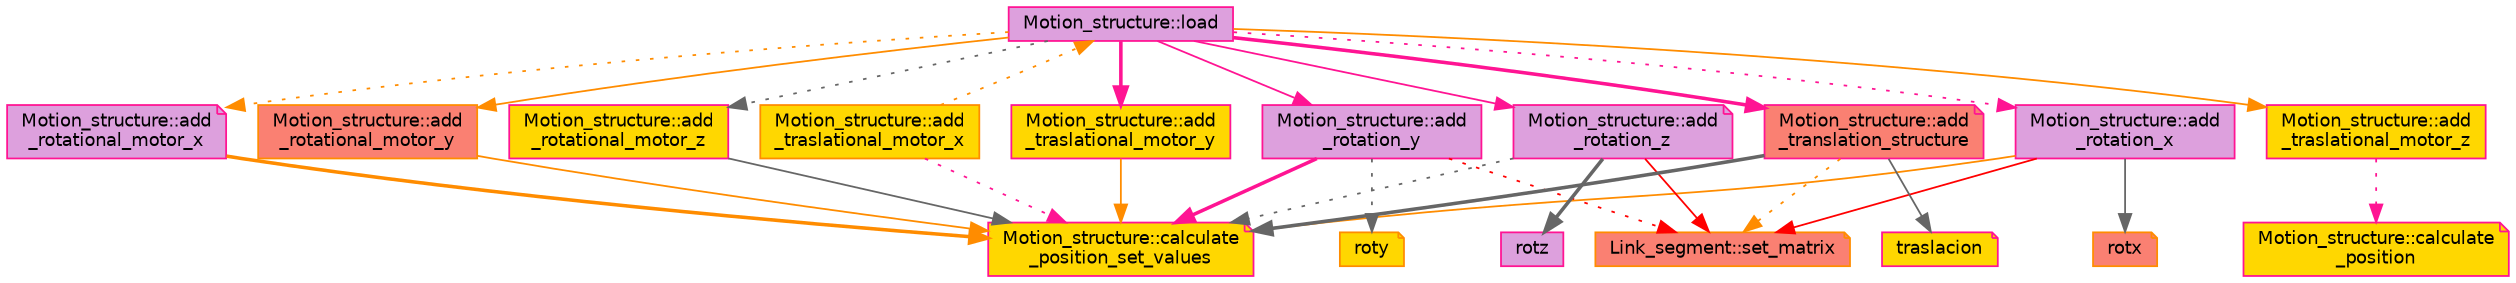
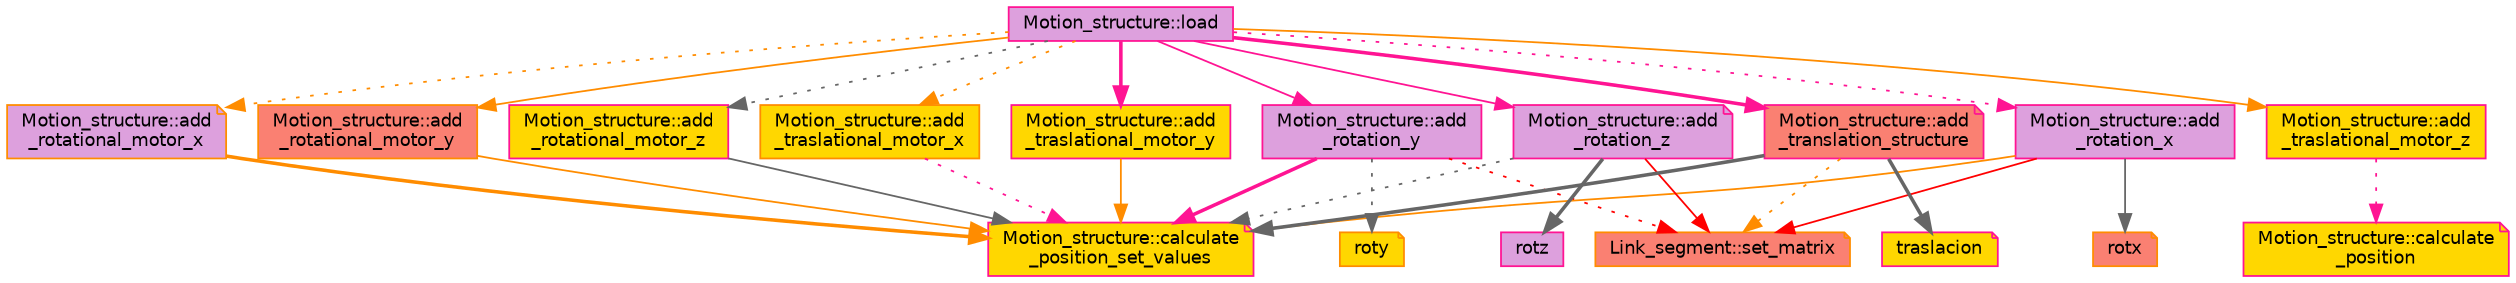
  digraph {
    rankdir=TB
    node [color=deeppink fillcolor=gold fontname=Helvetica fontsize=10 shape=box style=filled]
    edge [color=darkorange fontname=Helvetica fontsize=10 labelfontname=Helvetica labelfontsize=10 style=solid]
    n1 [fillcolor=plum fontcolor=black height=0.2 label="Motion_structure::load" width=0.4]
-   n2 [fillcolor=plum height=0.2 label="Motion_structure::add\l_rotational_motor_x" shape=note width=0.4]
+   n2 [color=darkorange fillcolor=plum height=0.2 label="Motion_structure::add\l_rotational_motor_x" shape=note width=0.4]
    n3 [color=darkorange fillcolor=salmon height=0.2 label="Motion_structure::add\l_rotational_motor_y" width=0.4]
    n4 [height=0.2 label="Motion_structure::add\l_rotational_motor_z" width=0.4]
    n5 [color=darkorange height=0.2 label="Motion_structure::add\l_traslational_motor_x" width=0.4]
    n6 [height=0.2 label="Motion_structure::add\l_traslational_motor_y" width=0.4]
    n7 [height=0.2 label="Motion_structure::add\l_traslational_motor_z" width=0.4]
    n8 [fillcolor=plum height=0.2 label="Motion_structure::add\l_rotation_x" width=0.4]
    n9 [fillcolor=plum height=0.2 label="Motion_structure::add\l_rotation_y" width=0.4]
    n10 [fillcolor=plum height=0.2 label="Motion_structure::add\l_rotation_z" shape=note width=0.4]
    n11 [fillcolor=salmon height=0.2 label="Motion_structure::add\l_translation_structure" shape=note width=0.4]
    n12 [height=0.2 label="Motion_structure::calculate\l_position_set_values" shape=note width=0.4]
    n13 [height=0.2 label="Motion_structure::calculate\l_position" shape=note width=0.4]
    n14 [color=darkorange fillcolor=salmon height=0.2 label="Link_segment::set_matrix" shape=note width=0.4]
    n15 [color=darkorange fillcolor=salmon height=0.2 label=rotx shape=note width=0.4]
    n16 [color=darkorange height=0.2 label=roty shape=note width=0.4]
    n17 [fillcolor=plum height=0.2 label=rotz width=0.4]
    n18 [height=0.2 label=traslacion shape=note width=0.4]
    n1 -> n2 [style=dotted]
    n1 -> n3
    n1 -> n4 [color=gray40 style=dotted]
-   n5 -> n1 [style=dotted]
+   n1 -> n5 [style=dotted]
    n1 -> n6 [color=deeppink style=bold]
    n1 -> n7
    n1 -> n8 [color=deeppink style=dotted]
    n1 -> n9 [color=deeppink]
    n1 -> n10 [color=deeppink]
    n1 -> n11 [color=deeppink style=bold]
    n2 -> n12 [style=bold]
    n3 -> n12
    n4 -> n12 [color=gray40]
    n5 -> n12 [color=deeppink style=dotted]
    n6 -> n12
    n7 -> n13 [color=deeppink style=dotted]
    n8 -> n12
    n8 -> n14 [color=red]
    n8 -> n15 [color=gray40]
    n9 -> n12 [color=deeppink style=bold]
    n9 -> n14 [color=red style=dotted]
    n9 -> n16 [color=gray40 style=dotted]
    n10 -> n12 [color=gray40 style=dotted]
    n10 -> n14 [color=red]
    n10 -> n17 [color=gray40 style=bold]
    n11 -> n12 [color=gray40 style=bold]
    n11 -> n14 [style=dotted]
-   n11 -> n18 [color=gray40]
+   n11 -> n18 [color=gray40 style=bold]
  }
